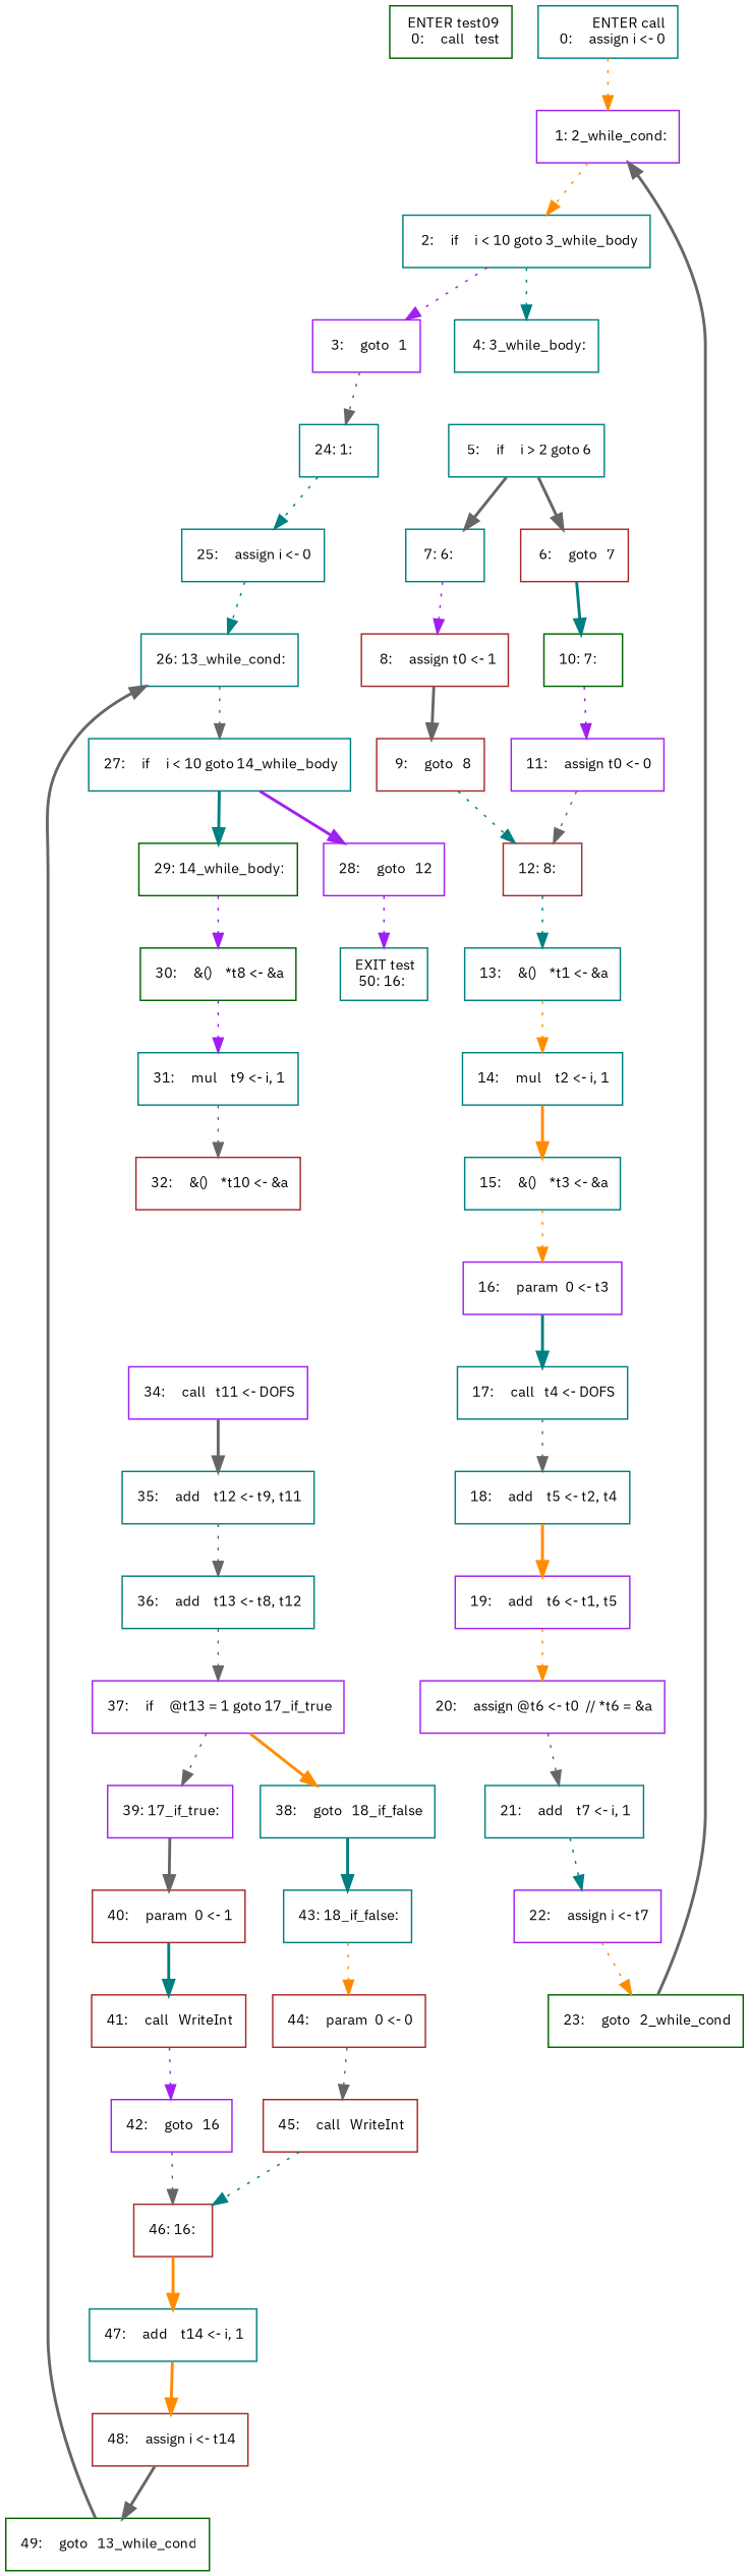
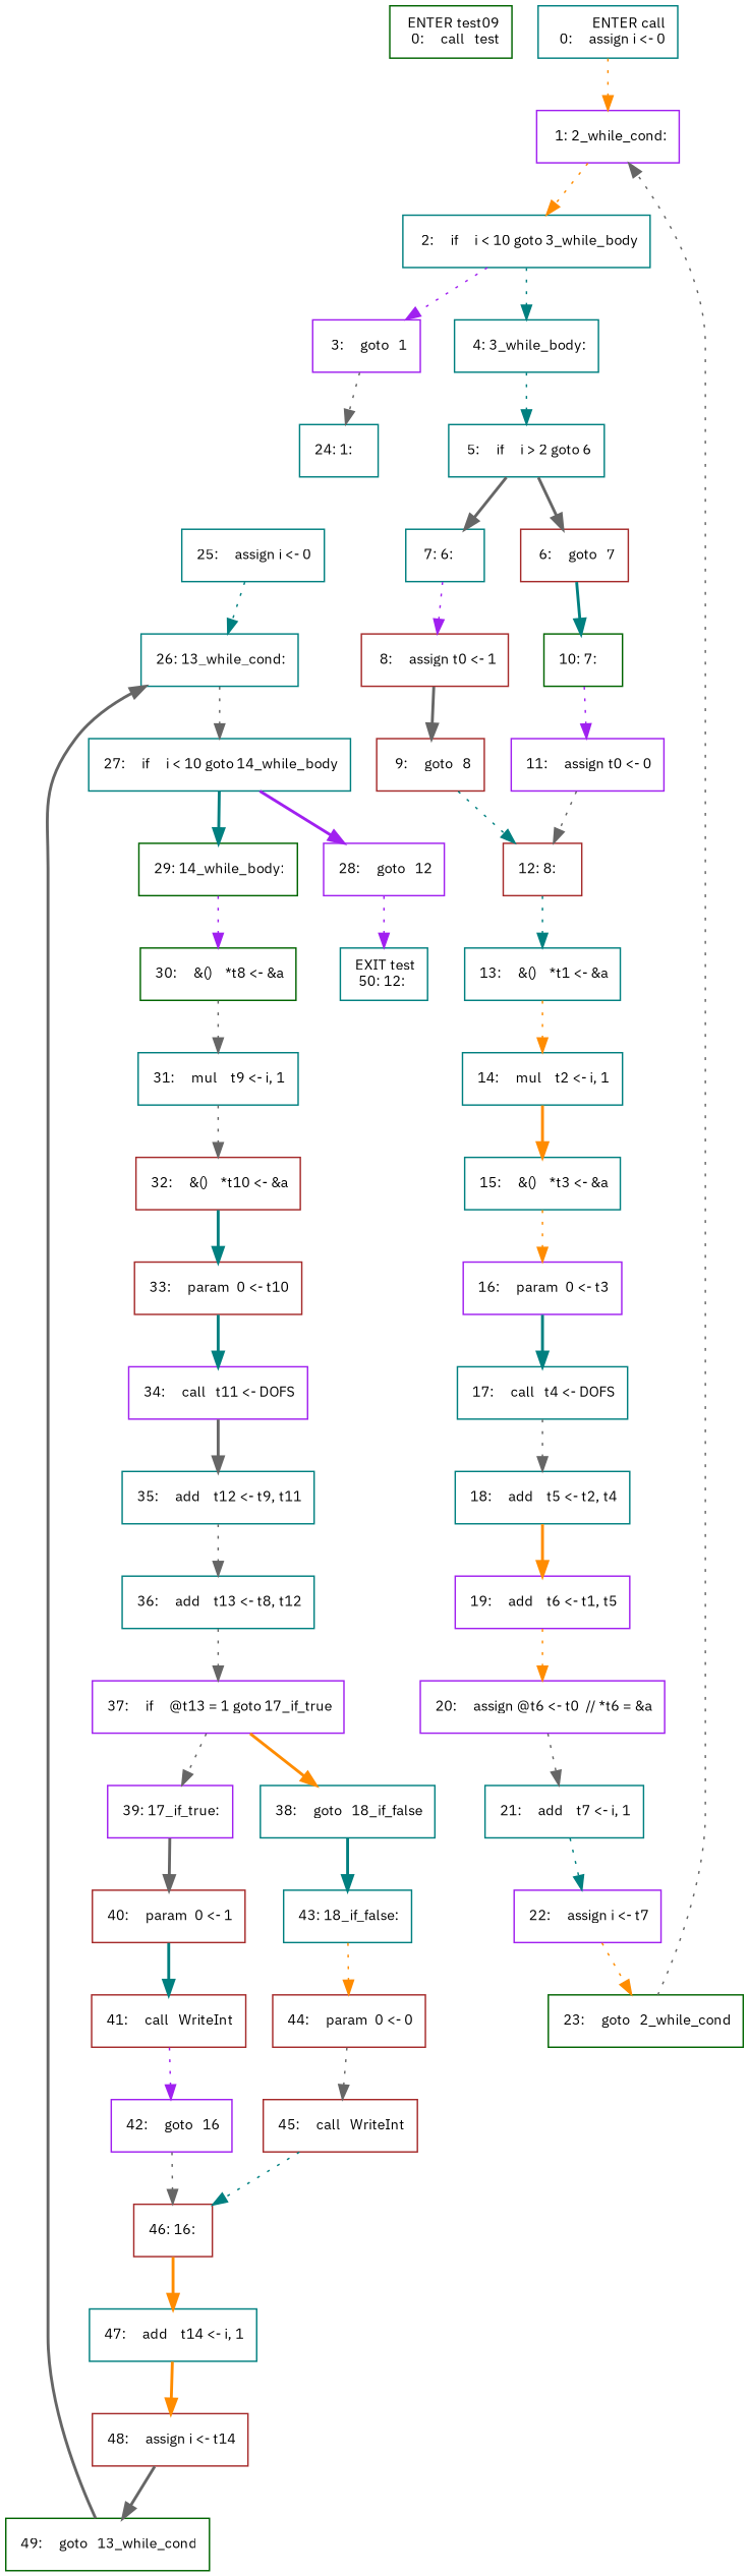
  digraph {
    fontname="IBM Plex Sans"
    fontsize=10
    node [color=teal fontname="IBM Plex Sans" fontsize=10 shape=box]
    edge [color=gray40 fontname="IBM Plex Sans" fontsize=10 style=dotted]
    n1 [color=darkgreen label=" ENTER test09\r   0:     call   test\l"]
    n2 [label=" ENTER call\r   0:     assign i <- 0\l"]
    n3 [color=purple label="  1: 2_while_cond:\l"]
    n4 [label="  2:     if     i < 10 goto 3_while_body\l"]
    n5 [label="  4: 3_while_body:\l"]
    n6 [color=purple label="  3:     goto   1\l"]
    n7 [label="  5:     if     i > 2 goto 6\l"]
    n8 [label=" 24: 1:\l"]
    n9 [label="  7: 6:\l"]
    n10 [color=brown label="  6:     goto   7\l"]
    n11 [label=" 25:     assign i <- 0\l"]
    n12 [label=" 26: 13_while_cond:\l"]
    n13 [color=brown label="  8:     assign t0 <- 1\l"]
    n14 [color=darkgreen label=" 10: 7:\l"]
    n15 [color=brown label="  9:     goto   8\l"]
    n16 [color=purple label=" 11:     assign t0 <- 0\l"]
    n17 [color=brown label=" 12: 8:\l"]
    n18 [label=" 13:     &()    *t1 <- &a\l"]
    n19 [label=" 14:     mul    t2 <- i, 1\l"]
    n20 [label=" 15:     &()    *t3 <- &a\l"]
    n21 [color=purple label=" 16:     param  0 <- t3\l"]
    n22 [label=" 17:     call   t4 <- DOFS\l"]
    n23 [label=" 18:     add    t5 <- t2, t4\l"]
    n24 [color=purple label=" 19:     add    t6 <- t1, t5\l"]
    n25 [color=purple label=" 20:     assign @t6 <- t0  // *t6 = &a\l"]
    n26 [label=" 21:     add    t7 <- i, 1\l"]
    n27 [color=purple label=" 22:     assign i <- t7\l"]
    n28 [color=darkgreen label=" 23:     goto   2_while_cond\l"]
    n29 [label=" 27:     if     i < 10 goto 14_while_body\l"]
    n30 [color=darkgreen label=" 29: 14_while_body:\l"]
    n31 [color=purple label=" 28:     goto   12\l"]
    n32 [color=darkgreen label=" 30:     &()    *t8 <- &a\l"]
-   n33 [label=" EXIT test\r  50: 16:\l"]
+   n33 [label=" EXIT test\r  50: 12:\l"]
    n34 [label=" 31:     mul    t9 <- i, 1\l"]
    n35 [color=brown label=" 32:     &()    *t10 <- &a\l"]
+   n36 [color=brown label=" 33:     param  0 <- t10\l"]
    n37 [color=purple label=" 34:     call   t11 <- DOFS\l"]
    n38 [label=" 35:     add    t12 <- t9, t11\l"]
    n39 [label=" 36:     add    t13 <- t8, t12\l"]
    n40 [color=purple label=" 37:     if     @t13 = 1 goto 17_if_true\l"]
    n41 [color=purple label=" 39: 17_if_true:\l"]
    n42 [label=" 38:     goto   18_if_false\l"]
    n43 [color=brown label=" 40:     param  0 <- 1\l"]
    n44 [label=" 43: 18_if_false:\l"]
    n45 [color=brown label=" 41:     call   WriteInt\l"]
    n46 [color=brown label=" 44:     param  0 <- 0\l"]
    n47 [color=brown label=" 45:     call   WriteInt\l"]
    n48 [color=purple label=" 42:     goto   16\l"]
    n49 [color=brown label=" 46: 16:\l"]
    n50 [label=" 47:     add    t14 <- i, 1\l"]
    n51 [color=brown label=" 48:     assign i <- t14\l"]
    n52 [color=darkgreen label=" 49:     goto   13_while_cond\l"]
    n2 -> n3 [color=darkorange]
    n3 -> n4 [color=darkorange]
    n4 -> n5 [color=teal]
    n4 -> n6 [color=purple]
+   n5 -> n7 [color=teal]
    n6 -> n8
    n7 -> n9 [style=bold]
    n7 -> n10 [style=bold]
-   n8 -> n11 [color=teal]
    n9 -> n13 [color=purple]
    n10 -> n14 [color=teal style=bold]
    n11 -> n12 [color=teal]
    n12 -> n29
    n13 -> n15 [style=bold]
    n14 -> n16 [color=purple]
    n15 -> n17 [color=teal]
    n16 -> n17
    n17 -> n18 [color=teal]
    n18 -> n19 [color=darkorange]
    n19 -> n20 [color=darkorange style=bold]
    n20 -> n21 [color=darkorange]
    n21 -> n22 [color=teal style=bold]
    n22 -> n23
    n23 -> n24 [color=darkorange style=bold]
    n24 -> n25 [color=darkorange]
    n25 -> n26
    n26 -> n27 [color=teal]
    n27 -> n28 [color=darkorange]
-   n28 -> n3 [style=bold]
+   n28 -> n3
    n29 -> n30 [color=teal style=bold]
    n29 -> n31 [color=purple style=bold]
    n30 -> n32 [color=purple]
    n31 -> n33 [color=purple]
-   n32 -> n34 [color=purple]
+   n32 -> n34
    n34 -> n35
+   n35 -> n36 [color=teal style=bold]
+   n36 -> n37 [color=teal style=bold]
    n37 -> n38 [style=bold]
    n38 -> n39
    n39 -> n40
    n40 -> n41
    n40 -> n42 [color=darkorange style=bold]
    n41 -> n43 [style=bold]
    n42 -> n44 [color=teal style=bold]
    n43 -> n45 [color=teal style=bold]
    n44 -> n46 [color=darkorange]
    n45 -> n48 [color=purple]
    n46 -> n47
    n47 -> n49 [color=teal]
    n48 -> n49
    n49 -> n50 [color=darkorange style=bold]
    n50 -> n51 [color=darkorange style=bold]
    n51 -> n52 [style=bold]
    n52 -> n12 [style=bold]
  }
